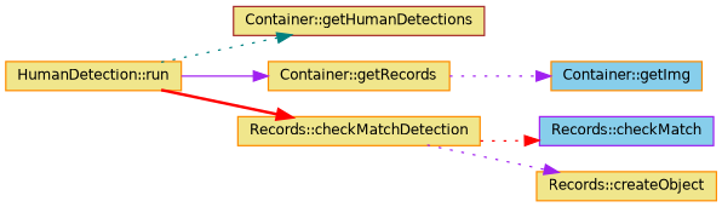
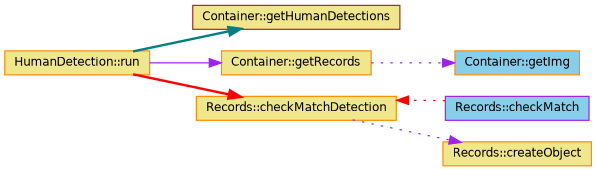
  digraph {
    rankdir=LR
    node [color=darkorange fillcolor=khaki fontname=Helvetica fontsize=10 shape=record style=filled]
    edge [color=purple fontname=Helvetica fontsize=10 labelfontname=Helvetica labelfontsize=10 style=dotted]
    n1 [fontcolor=black height=0.2 label="HumanDetection::run" width=0.4]
    n2 [color=brown height=0.2 label="Container::getHumanDetections" width=0.4]
    n3 [height=0.2 label="Container::getRecords" width=0.4]
    n4 [height=0.2 label="Records::checkMatchDetection" width=0.4]
    n5 [fillcolor=skyblue height=0.2 label="Container::getImg" width=0.4]
    n6 [color=purple fillcolor=skyblue height=0.2 label="Records::checkMatch" width=0.4]
    n7 [height=0.2 label="Records::createObject" width=0.4]
-   n1 -> n2 [color=teal]
+   n1 -> n2 [color=teal style=bold]
    n1 -> n3 [style=solid]
    n1 -> n4 [color=red style=bold]
    n3 -> n5
-   n4 -> n6 [color=red]
+   n6 -> n4 [color=red]
    n4 -> n7
  }
